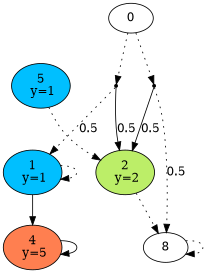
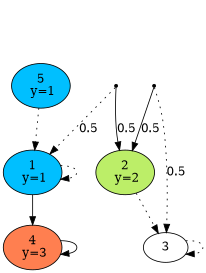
  digraph {
    node [style=filled]
    edge [style=dotted]
    6 [fillcolor=black shape=point]
    n2 [fillcolor=deepskyblue label="1\n y=1"]
    n3 [fillcolor=darkolivegreen2 label="2\n y=2"]
-   0 [style=""]
    7 [fillcolor=black shape=point]
-   3 [label=8 style=""]
-   n7 [fillcolor=coral label="4\n y=5"]
+   3 [style=""]
+   n7 [fillcolor=coral label="4\n y=3"]
    n8 [fillcolor=deepskyblue label="5\n y=1"]
    6 -> n2 [label=0.5]
    6 -> n3 [label=0.5 style=solid]
    n2 -> n2
    n2 -> n7 [style=solid]
    n3 -> 3
-   0 -> 6
-   0 -> 7
    7 -> n3 [label=0.5 style=solid]
    7 -> 3 [label=0.5]
    3 -> 3
    n7 -> n7 [style=solid]
-   n8 -> n3
+   n8 -> n2
  }
